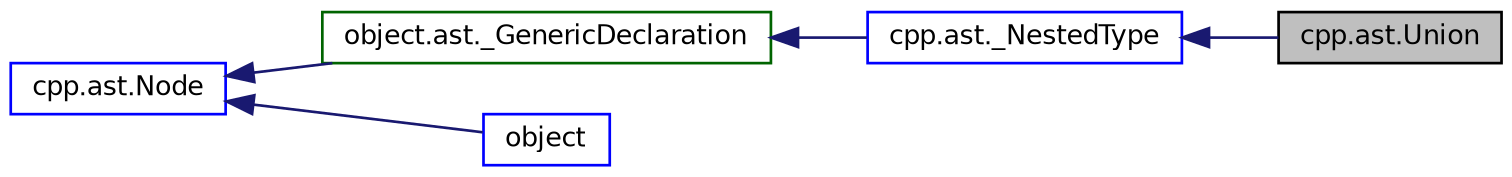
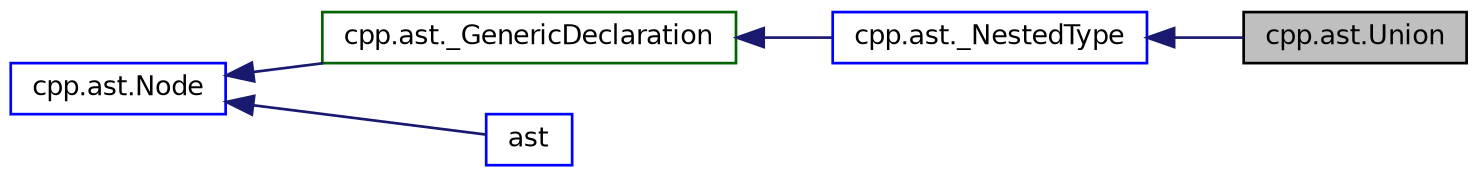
  digraph {
    rankdir=LR
    node [color=blue fillcolor=white fontname=Helvetica fontsize=10 shape=record style=filled]
    edge [color=midnightblue dir=back fontname=Helvetica fontsize=10 labelfontname=Helvetica labelfontsize=10 style=solid]
    n1 [color=black fillcolor=grey75 fontcolor=black height=0.2 label="cpp.ast.Union" width=0.4]
    n2 [height=0.2 label="cpp.ast._NestedType" width=0.4]
-   n3 [color=darkgreen height=0.2 label="object.ast._GenericDeclaration" width=0.4]
+   n3 [color=darkgreen height=0.2 label="cpp.ast._GenericDeclaration" width=0.4]
    n4 [height=0.2 label="cpp.ast.Node" width=0.4]
-   n5 [height=0.2 label=object width=0.4]
+   n5 [height=0.2 label=ast width=0.4]
    n2 -> n1
    n3 -> n2
    n4 -> n3
    n4 -> n5
  }
